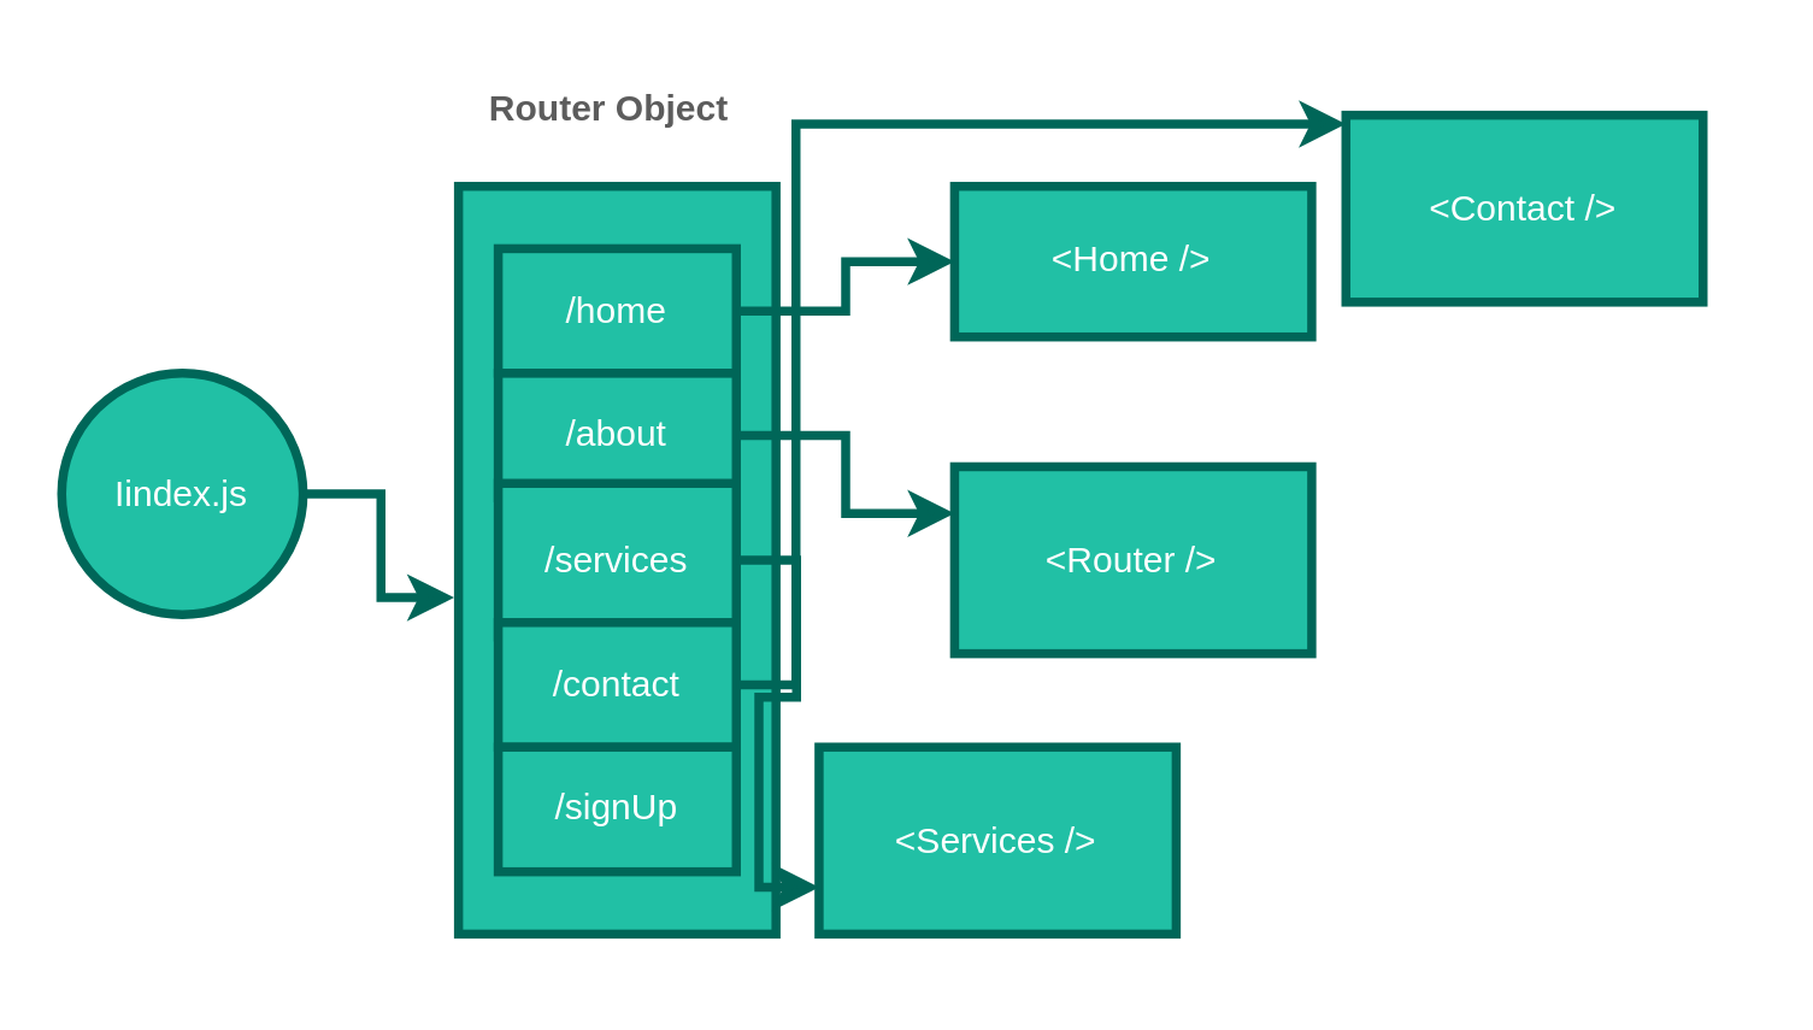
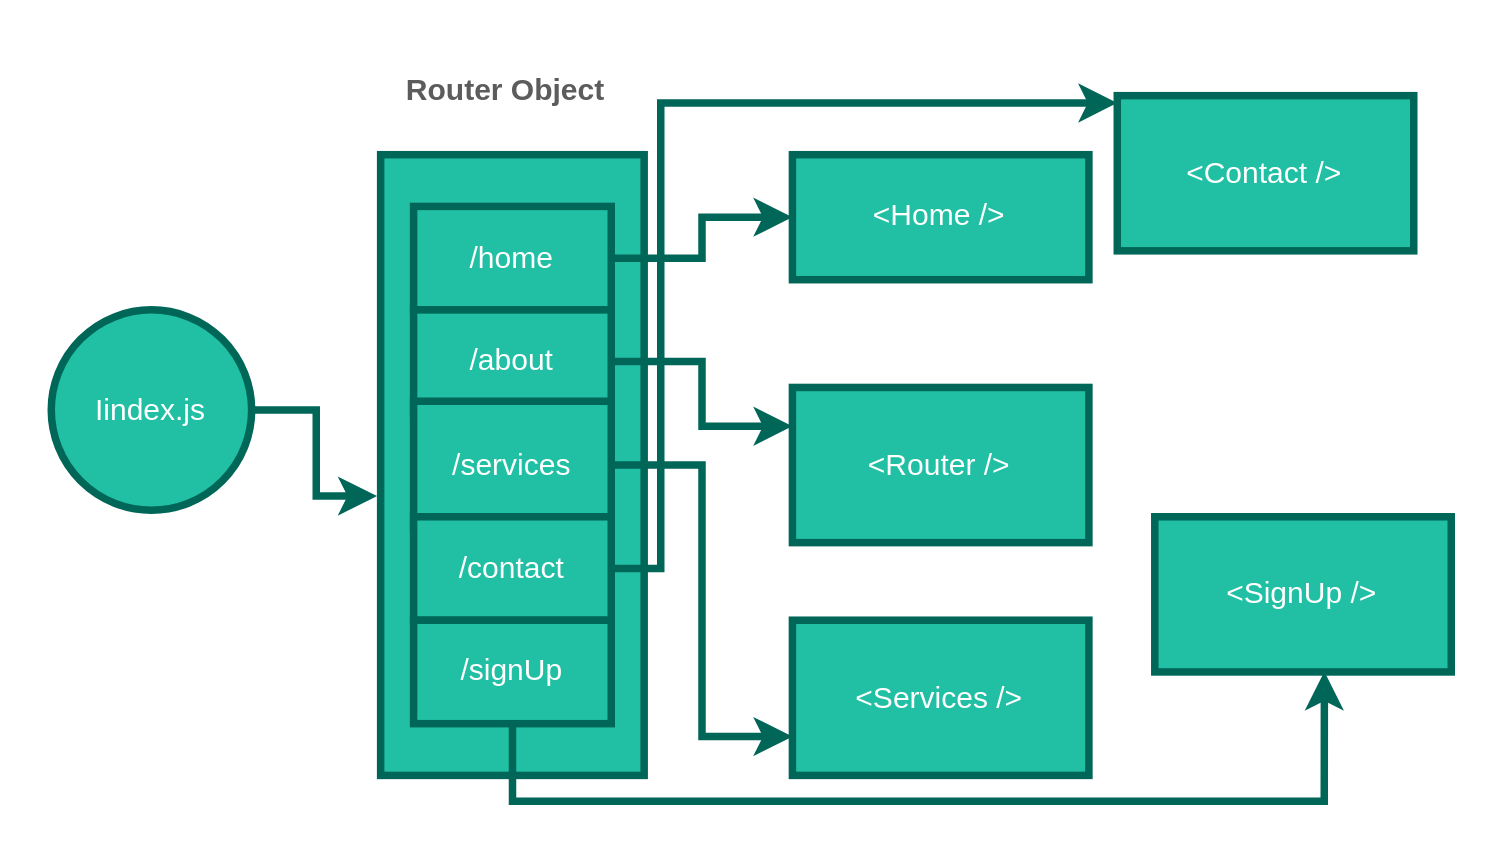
  <mxCell id="0" />
  <mxCell id="1" parent="0" />
  <mxCell id="2" value="" style="group;strokeWidth=0;strokeColor=none;fontColor=#5C5C5C;" parent="1" vertex="1" connectable="0"><mxGeometry x="20" y="20" width="560" height="300" as="geometry" /></mxCell>
  <mxCell id="3" value="Iindex.js" style="ellipse;whiteSpace=wrap;html=1;aspect=fixed;strokeWidth=3;strokeColor=#006658;fillColor=#21C0A5;fontColor=#FFFFFF;" parent="2" vertex="1"><mxGeometry y="103.448" width="80.153" height="80.153" as="geometry" /></mxCell>
  <mxCell id="4" value="" style="rounded=0;whiteSpace=wrap;html=1;strokeWidth=3;strokeColor=#006658;fillColor=#21C0A5;fontColor=#5C5C5C;" parent="2" vertex="1"><mxGeometry x="131.765" y="41.379" width="105.412" height="248.276" as="geometry" /></mxCell>
  <mxCell id="5" style="edgeStyle=orthogonalEdgeStyle;rounded=0;orthogonalLoop=1;jettySize=auto;html=1;entryX=-0.014;entryY=0.55;entryDx=0;entryDy=0;entryPerimeter=0;strokeWidth=3;strokeColor=#006658;fontColor=#5C5C5C;" parent="2" source="3" target="4" edge="1"><mxGeometry relative="1" as="geometry" /></mxCell>
  <mxCell id="6" value="/home" style="rounded=0;whiteSpace=wrap;html=1;strokeWidth=3;strokeColor=#006658;fillColor=#21C0A5;fontColor=#FFFFFF;" parent="2" vertex="1"><mxGeometry x="144.941" y="62.069" width="79.059" height="41.379" as="geometry" /></mxCell>
  <mxCell id="7" value="/about" style="rounded=0;whiteSpace=wrap;html=1;strokeWidth=3;strokeColor=#006658;fillColor=#21C0A5;fontColor=#FFFFFF;" parent="2" vertex="1"><mxGeometry x="144.941" y="103.448" width="79.059" height="41.379" as="geometry" /></mxCell>
  <mxCell id="8" value="/services" style="rounded=0;whiteSpace=wrap;html=1;strokeWidth=3;strokeColor=#006658;fillColor=#21C0A5;fontColor=#FFFFFF;" parent="2" vertex="1"><mxGeometry x="144.94" y="140" width="79.06" height="51.03" as="geometry" /></mxCell>
  <mxCell id="9" value="/contact" style="rounded=0;whiteSpace=wrap;html=1;strokeWidth=3;strokeColor=#006658;fillColor=#21C0A5;fontColor=#FFFFFF;" parent="2" vertex="1"><mxGeometry x="144.941" y="186.207" width="79.059" height="41.379" as="geometry" /></mxCell>
  <mxCell id="10" value="/signUp" style="rounded=0;whiteSpace=wrap;html=1;strokeWidth=3;strokeColor=#006658;fillColor=#21C0A5;fontColor=#FFFFFF;" parent="2" vertex="1"><mxGeometry x="144.941" y="227.586" width="79.059" height="41.379" as="geometry" /></mxCell>
  <mxCell id="11" value="Router Object" style="text;html=1;strokeColor=none;fillColor=none;align=center;verticalAlign=middle;whiteSpace=wrap;rounded=0;strokeWidth=1;fontColor=#5C5C5C;fontStyle=1" parent="2" vertex="1"><mxGeometry x="140" width="84" height="31.03" as="geometry" /></mxCell>
  <mxCell id="12" value="&amp;lt;Home /&amp;gt;" style="rounded=0;whiteSpace=wrap;html=1;strokeWidth=3;strokeColor=#006658;fillColor=#21C0A5;fontColor=#FFFFFF;" parent="2" vertex="1"><mxGeometry x="296.471" y="41.379" width="118.588" height="50" as="geometry" /></mxCell>
  <mxCell id="13" style="edgeStyle=orthogonalEdgeStyle;rounded=0;orthogonalLoop=1;jettySize=auto;html=1;entryX=0;entryY=0.5;entryDx=0;entryDy=0;strokeWidth=3;strokeColor=#006658;fontColor=#5C5C5C;" parent="2" source="6" target="12" edge="1"><mxGeometry relative="1" as="geometry" /></mxCell>
  <mxCell id="14" value="&amp;lt;Router /&amp;gt;" style="rounded=0;whiteSpace=wrap;html=1;strokeWidth=3;strokeColor=#006658;fillColor=#21C0A5;fontColor=#FFFFFF;" parent="2" vertex="1"><mxGeometry x="296.471" y="134.483" width="118.588" height="62.069" as="geometry" /></mxCell>
  <mxCell id="15" style="edgeStyle=orthogonalEdgeStyle;rounded=0;orthogonalLoop=1;jettySize=auto;html=1;entryX=0;entryY=0.25;entryDx=0;entryDy=0;strokeWidth=3;strokeColor=#006658;fontColor=#5C5C5C;" parent="2" source="7" target="14" edge="1"><mxGeometry relative="1" as="geometry"><mxPoint x="270.118" y="144.828" as="targetPoint" /></mxGeometry></mxCell>
- <mxCell id="16" value="&amp;lt;Services /&amp;gt;" style="rounded=0;whiteSpace=wrap;html=1;strokeWidth=3;strokeColor=#006658;fillColor=#21C0A5;fontColor=#FFFFFF;" parent="2" vertex="1"><mxGeometry x="251.471" y="227.586" width="118.588" height="62.069" as="geometry" /></mxCell>
+ <mxCell id="16" value="&amp;lt;Services /&amp;gt;" style="rounded=0;whiteSpace=wrap;html=1;strokeWidth=3;strokeColor=#006658;fillColor=#21C0A5;fontColor=#FFFFFF;" parent="2" vertex="1"><mxGeometry x="296.471" y="227.586" width="118.588" height="62.069" as="geometry" /></mxCell>
  <mxCell id="17" style="edgeStyle=orthogonalEdgeStyle;rounded=0;orthogonalLoop=1;jettySize=auto;html=1;entryX=0;entryY=0.75;entryDx=0;entryDy=0;strokeWidth=3;strokeColor=#006658;fontColor=#5C5C5C;" parent="2" source="8" target="16" edge="1"><mxGeometry relative="1" as="geometry" /></mxCell>
  <mxCell id="18" value="&amp;lt;Contact /&amp;gt;" style="rounded=0;whiteSpace=wrap;html=1;strokeWidth=3;strokeColor=#006658;fillColor=#21C0A5;fontColor=#FFFFFF;" parent="2" vertex="1"><mxGeometry x="426.412" y="17.759" width="118.588" height="62.069" as="geometry" /></mxCell>
  <mxCell id="19" style="edgeStyle=orthogonalEdgeStyle;rounded=0;orthogonalLoop=1;jettySize=auto;html=1;strokeWidth=3;strokeColor=#006658;fontColor=#5C5C5C;" parent="2" source="9" target="18" edge="1"><mxGeometry relative="1" as="geometry"><Array as="points"><mxPoint x="243.765" y="206.897" /><mxPoint x="243.765" y="20.69" /><mxPoint x="500.706" y="20.69" /></Array></mxGeometry></mxCell>
+ <mxCell id="20" value="&amp;lt;SignUp /&amp;gt;" style="rounded=0;whiteSpace=wrap;html=1;strokeWidth=3;strokeColor=#006658;fillColor=#21C0A5;fontColor=#FFFFFF;" parent="2" vertex="1"><mxGeometry x="441.412" y="186.207" width="118.588" height="62.069" as="geometry" /></mxCell>
+ <mxCell id="21" style="edgeStyle=orthogonalEdgeStyle;rounded=0;orthogonalLoop=1;jettySize=auto;html=1;entryX=0.572;entryY=0.997;entryDx=0;entryDy=0;entryPerimeter=0;strokeWidth=3;strokeColor=#006658;fontColor=#5C5C5C;" parent="2" source="10" target="20" edge="1"><mxGeometry relative="1" as="geometry"><Array as="points"><mxPoint x="184.471" y="300" /><mxPoint x="509.271" y="300" /></Array></mxGeometry></mxCell>
